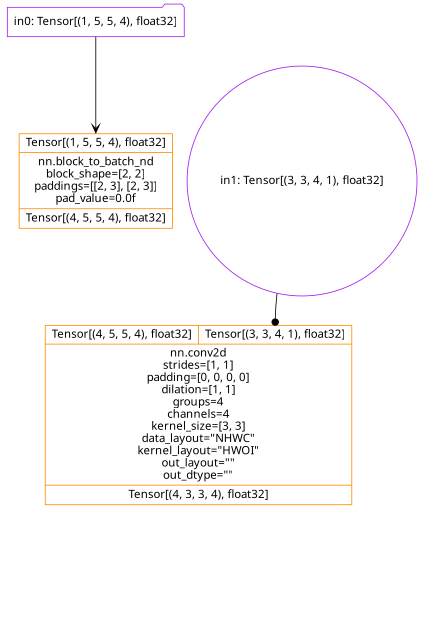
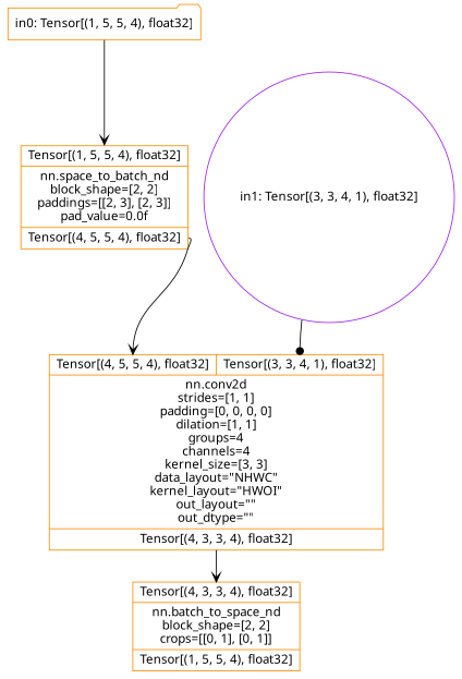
  digraph {
    node [color=darkorange fontname="Linux Biolinum O" shape=record]
    edge [arrowhead=vee headport=i0 tailport=o0]
-   n1 [color=purple label="in0: Tensor[(1, 5, 5, 4), float32]" shape=folder]
-   n2 [label="{{<i0>Tensor[(1, 5, 5, 4), float32]}|nn.block_to_batch_nd\nblock_shape=[2, 2]\npaddings=[[2, 3], [2, 3]]\npad_value=0.0f|{<o0>Tensor[(4, 5, 5, 4), float32]}}"]
+   n1 [label="in0: Tensor[(1, 5, 5, 4), float32]" shape=folder]
+   n2 [label="{{<i0>Tensor[(1, 5, 5, 4), float32]}|nn.space_to_batch_nd\nblock_shape=[2, 2]\npaddings=[[2, 3], [2, 3]]\npad_value=0.0f|{<o0>Tensor[(4, 5, 5, 4), float32]}}"]
    n3 [label="{{<i0>Tensor[(4, 5, 5, 4), float32]|<i1>Tensor[(3, 3, 4, 1), float32]}|nn.conv2d\nstrides=[1, 1]\npadding=[0, 0, 0, 0]\ndilation=[1, 1]\ngroups=4\nchannels=4\nkernel_size=[3, 3]\ndata_layout=\"NHWC\"\nkernel_layout=\"HWOI\"\nout_layout=\"\"\nout_dtype=\"\"|{<o0>Tensor[(4, 3, 3, 4), float32]}}"]
+   n4 [label="{{<i0>Tensor[(4, 3, 3, 4), float32]}|nn.batch_to_space_nd\nblock_shape=[2, 2]\ncrops=[[0, 1], [0, 1]]|{<o0>Tensor[(1, 5, 5, 4), float32]}}"]
    n5 [color=purple label="in1: Tensor[(3, 3, 4, 1), float32]" shape=circle]
    n1 -> n2
+   n2 -> n3
+   n3 -> n4
    n5 -> n3 [arrowhead=dot headport=i1]
  }
